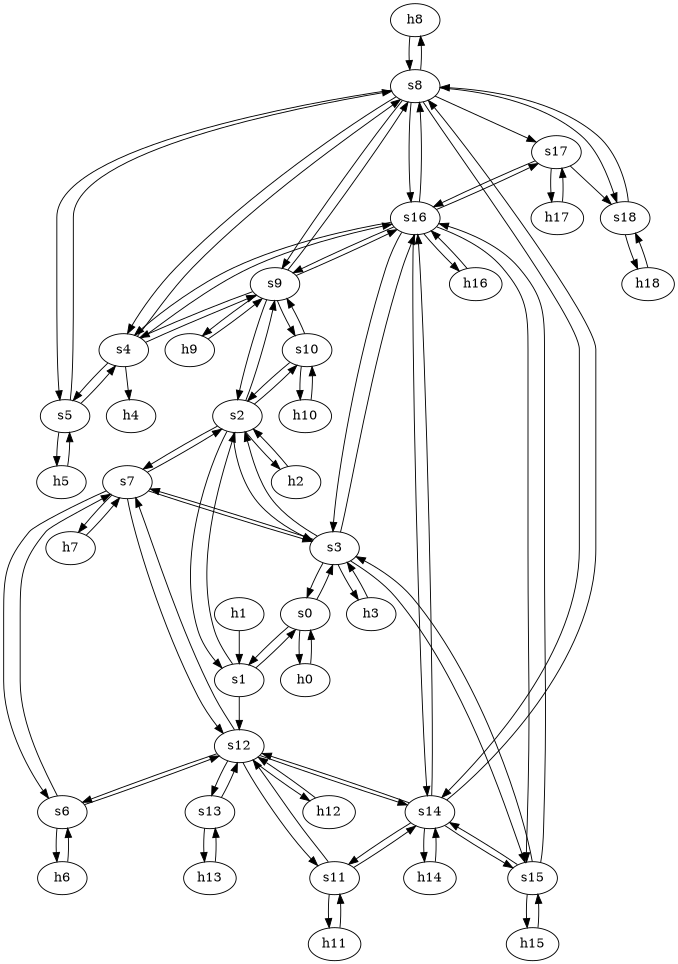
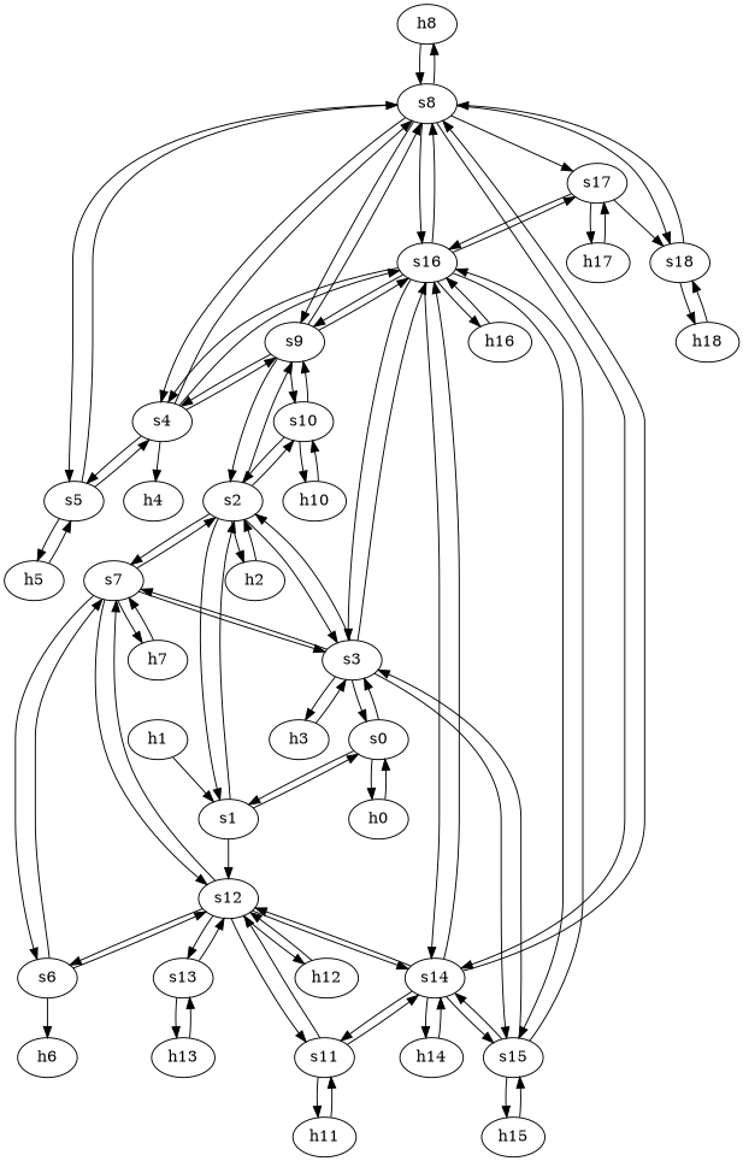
  strict digraph {
    node [type=host]
    edge [capacity="1Gbps" cost=1 dst_port=1 src_port=1]
    h8 [ip="111.0.8.8" mac="00:00:00:00:8:8"]
    s8 [type=switch]
    s9 [type=switch]
    s4 [type=switch]
    s5 [type=switch]
    s16 [type=switch]
    s14 [type=switch]
    s18 [type=switch]
    s17 [type=switch]
-   h9 [ip="111.0.9.9" mac="00:00:00:00:9:9"]
    s2 [type=switch]
    s10 [type=switch]
    h4 [ip="111.0.4.4" mac="00:00:00:00:4:4"]
    h5 [ip="111.0.5.5" mac="00:00:00:00:5:5"]
    s3 [type=switch]
    s15 [type=switch]
    h16 [ip="111.0.16.16" mac="00:00:00:00:16:16"]
    s12 [type=switch]
    s11 [type=switch]
    h14 [ip="111.0.14.14" mac="00:00:00:00:14:14"]
    h18 [ip="111.0.18.18" mac="00:00:00:00:18:18"]
    h2 [ip="111.0.2.2" mac="00:00:00:00:2:2"]
    s1 [type=switch]
    s7 [type=switch]
    h10 [ip="111.0.10.10" mac="00:00:00:00:10:10"]
    h3 [ip="111.0.3.3" mac="00:00:00:00:3:3"]
    s0 [type=switch]
    s6 [type=switch]
    h7 [ip="111.0.7.7" mac="00:00:00:00:7:7"]
    h0 [ip="111.0.0.0" mac="00:00:00:00:0:0"]
    h15 [ip="111.0.15.15" mac="00:00:00:00:15:15"]
    h1 [ip="111.0.1.1" mac="00:00:00:00:1:1"]
    h6 [ip="111.0.6.6" mac="00:00:00:00:6:6"]
    s13 [type=switch]
    h12 [ip="111.0.12.12" mac="00:00:00:00:12:12"]
    h17 [ip="111.0.17.17" mac="00:00:00:00:17:17"]
    h11 [ip="111.0.11.11" mac="00:00:00:00:11:11"]
    h13 [ip="111.0.13.13" mac="00:00:00:00:13:13"]
    h8 -> s8
    s8 -> h8
    s8 -> s9 [dst_port=5 src_port=7]
    s8 -> s4 [dst_port=3 src_port=3]
    s8 -> s5 [dst_port=4 src_port=5]
    s8 -> s16 [dst_port=4 src_port=9]
    s8 -> s14 [dst_port=2 src_port=8]
    s8 -> s18 [dst_port=3 src_port=11]
    s8 -> s17 [dst_port=4 src_port=4]
    s9 -> s8 [dst_port=7 src_port=5]
    s9 -> s4 [dst_port=4 src_port=3]
    s9 -> s16 [dst_port=5 src_port=6]
-   s9 -> h9
    s9 -> s2 [dst_port=6 src_port=2]
    s9 -> s10 [dst_port=3 src_port=7]
    s4 -> s8 [dst_port=3 src_port=3]
    s4 -> s9 [dst_port=3 src_port=4]
    s4 -> s5 [dst_port=2 src_port=5]
    s4 -> s16 [dst_port=3 src_port=6]
    s4 -> h4
    s5 -> s8 [dst_port=5 src_port=4]
    s5 -> s4 [dst_port=5 src_port=2]
    s5 -> h5
    s16 -> s8 [dst_port=9 src_port=4]
    s16 -> s9 [dst_port=6 src_port=5]
    s16 -> s4 [dst_port=6 src_port=3]
    s16 -> s14 [dst_port=6 src_port=6]
    s16 -> s17 [dst_port=3 src_port=9]
    s16 -> s3 [dst_port=5 src_port=2]
    s16 -> s15 [dst_port=4 src_port=7]
    s16 -> h16
    s14 -> s8 [dst_port=8 src_port=2]
    s14 -> s16 [dst_port=6 src_port=6]
    s14 -> s15 [dst_port=3 src_port=7]
    s14 -> s12 [dst_port=8 src_port=5]
    s14 -> s11 [dst_port=4 src_port=3]
    s14 -> h14
    s18 -> s8 [dst_port=11 src_port=3]
    s18 -> h18
    s17 -> s16 [dst_port=9 src_port=3]
    s17 -> s18 [dst_port=4 src_port=4]
    s17 -> h17
-   h9 -> s9
    s2 -> s9 [dst_port=2 src_port=6]
    s2 -> s10 [dst_port=2 src_port=4]
    s2 -> s3 [dst_port=4 src_port=5]
    s2 -> h2
    s2 -> s1 [dst_port=4 src_port=3]
    s2 -> s7 [dst_port=2 src_port=7]
    s10 -> s9 [dst_port=7 src_port=3]
    s10 -> s2 [dst_port=4 src_port=2]
    s10 -> h10
    h5 -> s5
    s3 -> s16 [dst_port=2 src_port=5]
    s3 -> s2 [dst_port=5 src_port=4]
    s3 -> s15 [dst_port=2 src_port=6]
    s3 -> s7 [dst_port=3 src_port=7]
    s3 -> h3
    s3 -> s0 [dst_port=4 src_port=3]
    s15 -> s16 [dst_port=7 src_port=4]
    s15 -> s14 [dst_port=7 src_port=3]
    s15 -> s3 [dst_port=6 src_port=2]
    s15 -> h15
    h16 -> s16
    s12 -> s14 [dst_port=5 src_port=8]
    s12 -> s11 [dst_port=3 src_port=6]
    s12 -> s7 [dst_port=7 src_port=4]
    s12 -> s6 [dst_port=2 src_port=2]
    s12 -> s13 [dst_port=3 src_port=10]
    s12 -> h12
    s11 -> s14 [dst_port=3 src_port=4]
    s11 -> s12 [dst_port=6 src_port=3]
    s11 -> h11
    h14 -> s14
    h18 -> s18
    h2 -> s2
    s1 -> s2 [dst_port=3 src_port=4]
    s1 -> s12
    s1 -> s0 [dst_port=2 src_port=2]
    s7 -> s2 [dst_port=7 src_port=2]
    s7 -> s3 [dst_port=7 src_port=3]
    s7 -> s12 [dst_port=4 src_port=7]
    s7 -> s6 [dst_port=4 src_port=5]
    s7 -> h7
    h10 -> s10
    h3 -> s3
    s0 -> s3 [dst_port=3 src_port=4]
    s0 -> s1 [dst_port=2 src_port=2]
    s0 -> h0
    s6 -> s12 [dst_port=2 src_port=2]
    s6 -> s7 [dst_port=5 src_port=4]
    s6 -> h6
    h7 -> s7
    h0 -> s0
    h15 -> s15
    h1 -> s1
-   h6 -> s6
    s13 -> s12 [dst_port=10 src_port=3]
    s13 -> h13
    h12 -> s12
    h17 -> s17
    h11 -> s11
    h13 -> s13
  }
